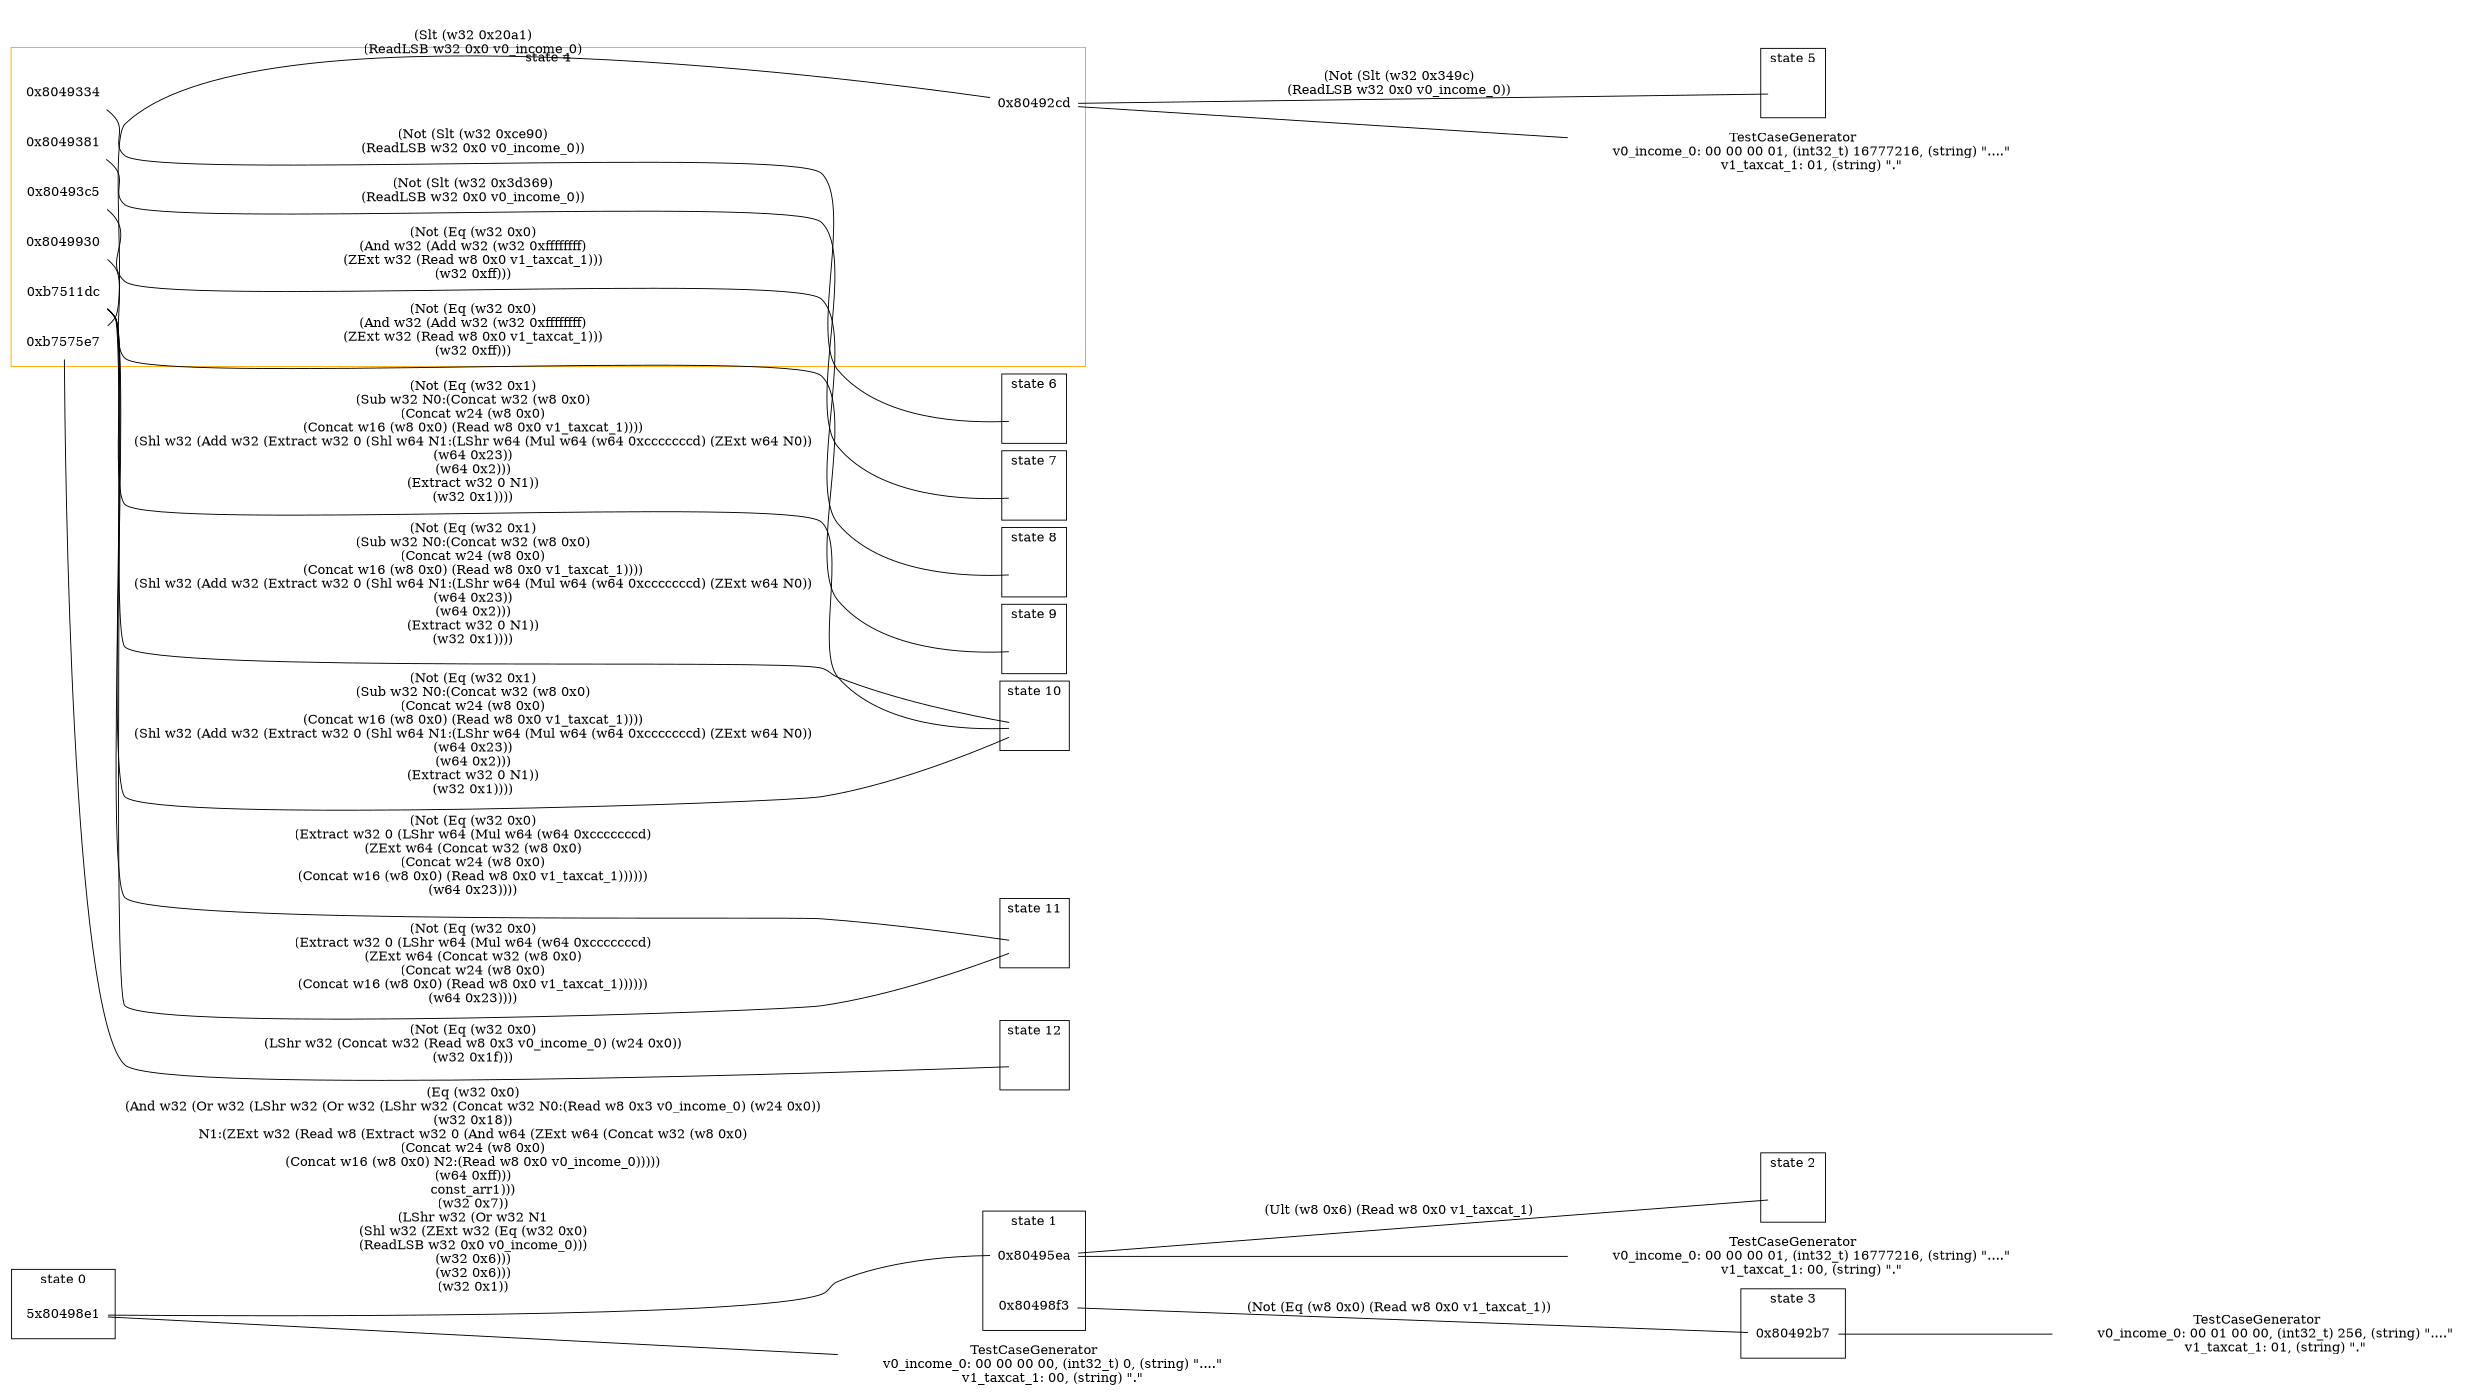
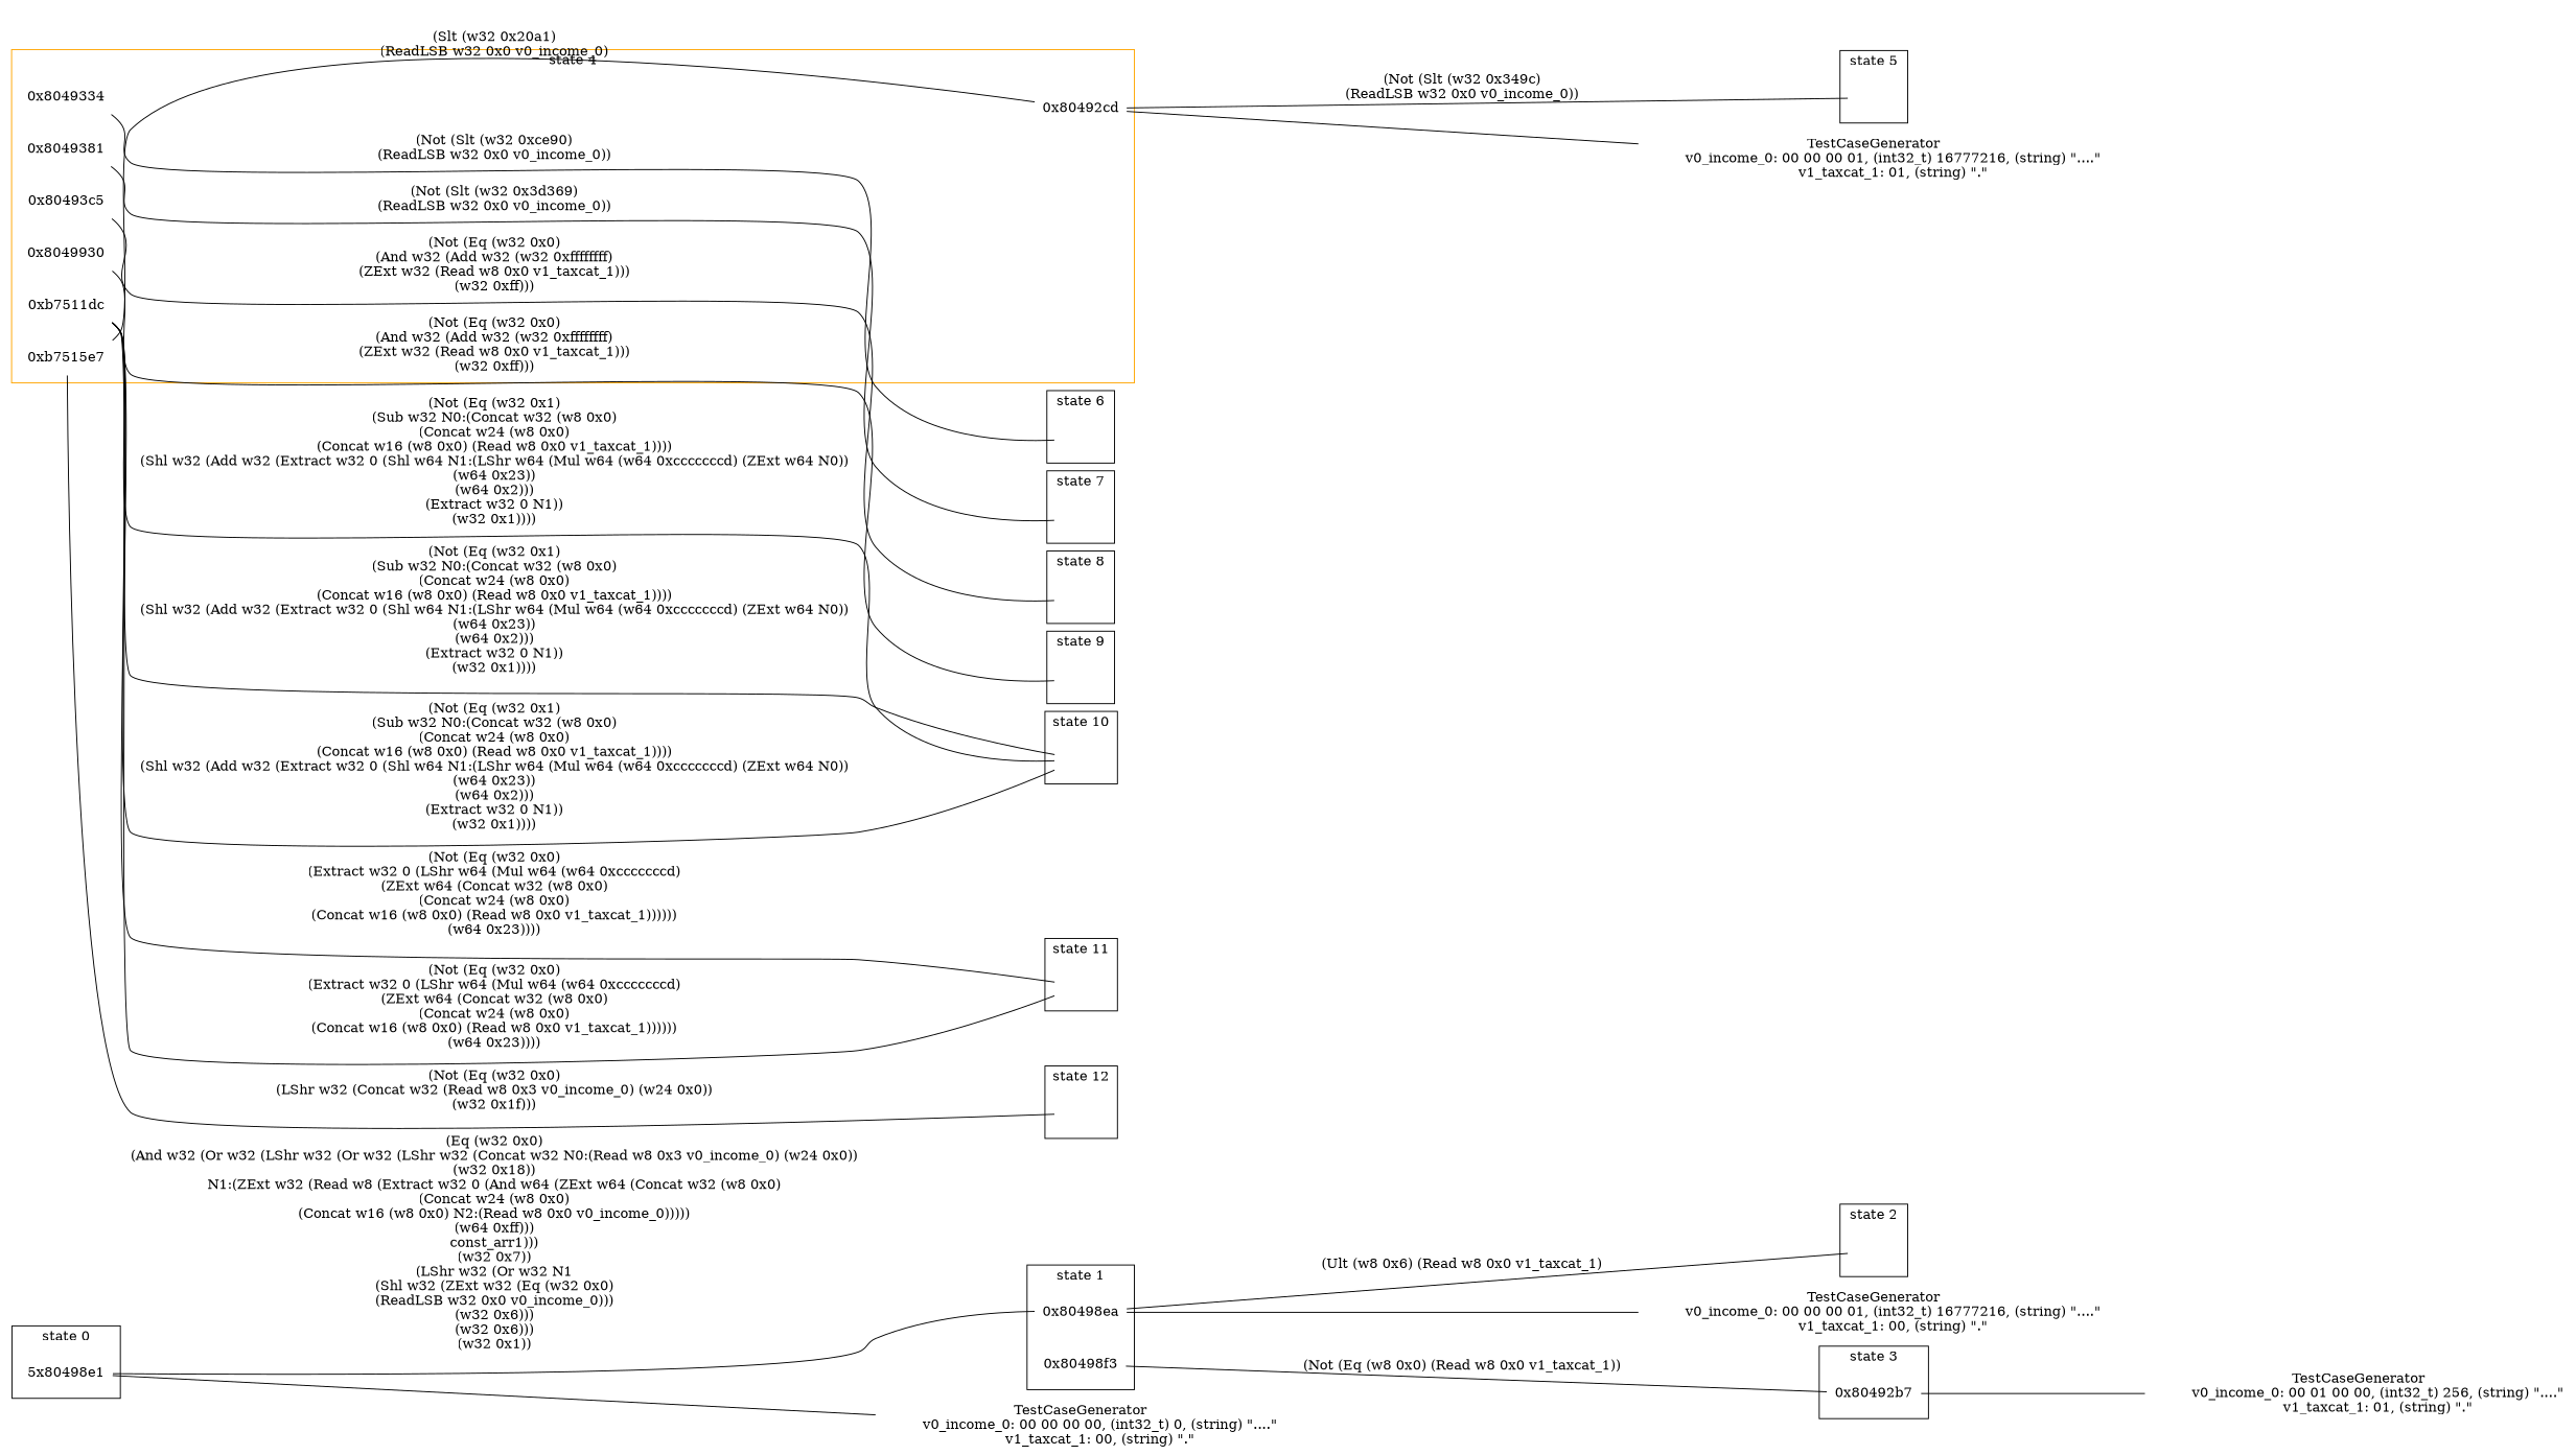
  digraph {
    compound=true
    rankdir=LR
    shape=box
    node [color=gray40 shape=none]
    edge [arrowhead=none]
-   n1 [color=darkgreen label="0x80495ea"]
+   n1 [color=darkgreen label="0x80498ea"]
    n2 [label="0x80498f3"]
    n3 [color=darkgreen label="5x80498e1"]
    n4 [color=black label="0x80492b7"]
    n5 [color=teal label="0x80492cd"]
    n6 [label="0x8049334"]
    n7 [color=black label="0x8049381"]
    n8 [label="0x80493c5"]
    n9 [label="0x8049930"]
    n10 [label="0xb7511dc"]
-   n11 [color=black label="0xb7575e7"]
+   n11 [color=black label="0xb7515e7"]
    n12 [color=darkgreen label=" "]
    n13 [color=black label=" "]
    n14 [label=" "]
    n15 [color=black label=" "]
    n16 [label=" "]
    n17 [label=" "]
    n18 [color=black label=" "]
    n19 [color=teal label=" "]
    n20 [label=" "]
    n21 [color=black label="TestCaseGenerator\n         v0_income_0: 00 00 00 01, (int32_t) 16777216, (string) \"....\"\n         v1_taxcat_1: 00, (string) \".\""]
    n22 [label="TestCaseGenerator\n         v0_income_0: 00 00 00 00, (int32_t) 0, (string) \"....\"\n         v1_taxcat_1: 00, (string) \".\""]
    n23 [color=teal label="TestCaseGenerator\n         v0_income_0: 00 01 00 00, (int32_t) 256, (string) \"....\"\n         v1_taxcat_1: 01, (string) \".\""]
    n24 [color=darkgreen label="TestCaseGenerator\n         v0_income_0: 00 00 00 01, (int32_t) 16777216, (string) \"....\"\n         v1_taxcat_1: 01, (string) \".\""]
    subgraph cluster_1 {
      color=black
      label="state 1"
      n1
      n2
    }
    subgraph cluster_2 {
      color=black
      label="state 0"
      n3
    }
    subgraph cluster_3 {
      color=black
      label="state 3"
      n4
    }
    subgraph cluster_4 {
      color=orange
      label="state 4"
      n5
      n6
      n7
      n8
      n9
      n10
      n11
    }
    subgraph cluster_5 {
      color=black
      label="state 2"
      n12
    }
    subgraph cluster_6 {
      color=black
      label="state 5"
      n13
    }
    subgraph cluster_7 {
      color=black
      label="state 6"
      n14
    }
    subgraph cluster_8 {
      color=black
      label="state 7"
      n15
    }
    subgraph cluster_9 {
      color=black
      label="state 8"
      n16
    }
    subgraph cluster_10 {
      color=black
      label="state 9"
      n17
    }
    subgraph cluster_11 {
      color=black
      label="state 10"
      n18
    }
    subgraph cluster_12 {
      color=black
      label="state 11"
      n19
    }
    subgraph cluster_13 {
      color=black
      label="state 12"
      n20
    }
    n1 -> n12 [label="(Ult (w8 0x6) (Read w8 0x0 v1_taxcat_1)"]
    n1 -> n21
    n2 -> n4 [label="(Not (Eq (w8 0x0) (Read w8 0x0 v1_taxcat_1))"]
    n3 -> n1 [label="(Eq (w32 0x0)\n(And w32 (Or w32 (LShr w32 (Or w32 (LShr w32 (Concat w32 N0:(Read w8 0x3 v0_income_0) (w24 0x0))\n(w32 0x18))\nN1:(ZExt w32 (Read w8 (Extract w32 0 (And w64 (ZExt w64 (Concat w32 (w8 0x0)\n(Concat w24 (w8 0x0)\n(Concat w16 (w8 0x0) N2:(Read w8 0x0 v0_income_0)))))\n(w64 0xff)))\nconst_arr1)))\n(w32 0x7))\n(LShr w32 (Or w32 N1\n(Shl w32 (ZExt w32 (Eq (w32 0x0)\n(ReadLSB w32 0x0 v0_income_0)))\n(w32 0x6)))\n(w32 0x6)))\n(w32 0x1))"]
    n3 -> n22
    n4 -> n23
    n5 -> n13 [label="(Not (Slt (w32 0x349c)\n(ReadLSB w32 0x0 v0_income_0))"]
    n5 -> n24
    n6 -> n14 [label="(Not (Slt (w32 0xce90)\n(ReadLSB w32 0x0 v0_income_0))"]
    n7 -> n15 [label="(Not (Slt (w32 0x3d369)\n(ReadLSB w32 0x0 v0_income_0))"]
    n8 -> n16 [label="(Not (Eq (w32 0x0)\n(And w32 (Add w32 (w32 0xffffffff)\n(ZExt w32 (Read w8 0x0 v1_taxcat_1)))\n(w32 0xff)))"]
    n9 -> n17 [label="(Not (Eq (w32 0x0)\n(And w32 (Add w32 (w32 0xffffffff)\n(ZExt w32 (Read w8 0x0 v1_taxcat_1)))\n(w32 0xff)))"]
    n10 -> n18 [label="(Not (Eq (w32 0x1)\n(Sub w32 N0:(Concat w32 (w8 0x0)\n(Concat w24 (w8 0x0)\n(Concat w16 (w8 0x0) (Read w8 0x0 v1_taxcat_1))))\n(Shl w32 (Add w32 (Extract w32 0 (Shl w64 N1:(LShr w64 (Mul w64 (w64 0xcccccccd) (ZExt w64 N0))\n(w64 0x23))\n(w64 0x2)))\n(Extract w32 0 N1))\n(w32 0x1))))"]
    n10 -> n18 [label="(Not (Eq (w32 0x1)\n(Sub w32 N0:(Concat w32 (w8 0x0)\n(Concat w24 (w8 0x0)\n(Concat w16 (w8 0x0) (Read w8 0x0 v1_taxcat_1))))\n(Shl w32 (Add w32 (Extract w32 0 (Shl w64 N1:(LShr w64 (Mul w64 (w64 0xcccccccd) (ZExt w64 N0))\n(w64 0x23))\n(w64 0x2)))\n(Extract w32 0 N1))\n(w32 0x1))))"]
    n10 -> n18 [label="(Not (Eq (w32 0x1)\n(Sub w32 N0:(Concat w32 (w8 0x0)\n(Concat w24 (w8 0x0)\n(Concat w16 (w8 0x0) (Read w8 0x0 v1_taxcat_1))))\n(Shl w32 (Add w32 (Extract w32 0 (Shl w64 N1:(LShr w64 (Mul w64 (w64 0xcccccccd) (ZExt w64 N0))\n(w64 0x23))\n(w64 0x2)))\n(Extract w32 0 N1))\n(w32 0x1))))"]
    n10 -> n19 [label="(Not (Eq (w32 0x0)\n(Extract w32 0 (LShr w64 (Mul w64 (w64 0xcccccccd)\n(ZExt w64 (Concat w32 (w8 0x0)\n(Concat w24 (w8 0x0)\n(Concat w16 (w8 0x0) (Read w8 0x0 v1_taxcat_1))))))\n(w64 0x23))))"]
    n10 -> n19 [label="(Not (Eq (w32 0x0)\n(Extract w32 0 (LShr w64 (Mul w64 (w64 0xcccccccd)\n(ZExt w64 (Concat w32 (w8 0x0)\n(Concat w24 (w8 0x0)\n(Concat w16 (w8 0x0) (Read w8 0x0 v1_taxcat_1))))))\n(w64 0x23))))"]
    n11 -> n5 [label="(Slt (w32 0x20a1)\n(ReadLSB w32 0x0 v0_income_0)"]
    n11 -> n20 [label="(Not (Eq (w32 0x0)\n(LShr w32 (Concat w32 (Read w8 0x3 v0_income_0) (w24 0x0))\n(w32 0x1f)))"]
  }
